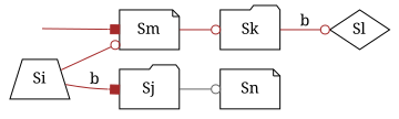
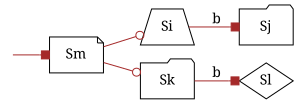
  digraph {
    fontname="Noto Serif"
    rankdir=LR
    node [color=black fontcolor=black fontname="Noto Serif" shape=note]
    edge [arrowhead=odot color=brown fontname="Noto Serif"]
    start [color=white fontcolor=white shape=point]
    Sm
    Si [shape=trapezium]
    Sk [shape=folder]
    Sj [shape=folder]
    Sl [shape=diamond]
-   Sn
    start -> Sm [arrowhead=box]
-   Si -> Sm
+   Sm -> Si
    Sm -> Sk
    Si -> Sj [arrowhead=box label=b]
-   Sk -> Sl [label=b]
-   Sj -> Sn [color=gray40]
+   Sk -> Sl [arrowhead=box label=b]
  }
